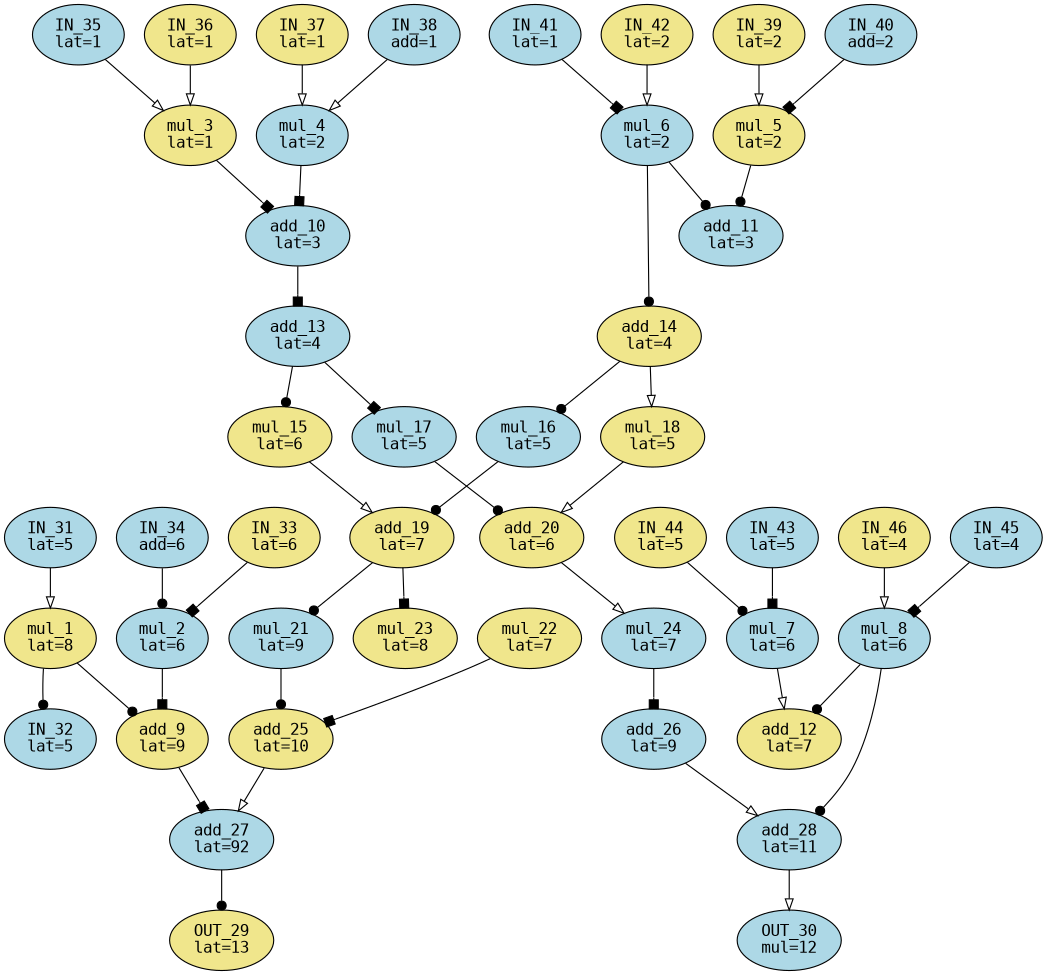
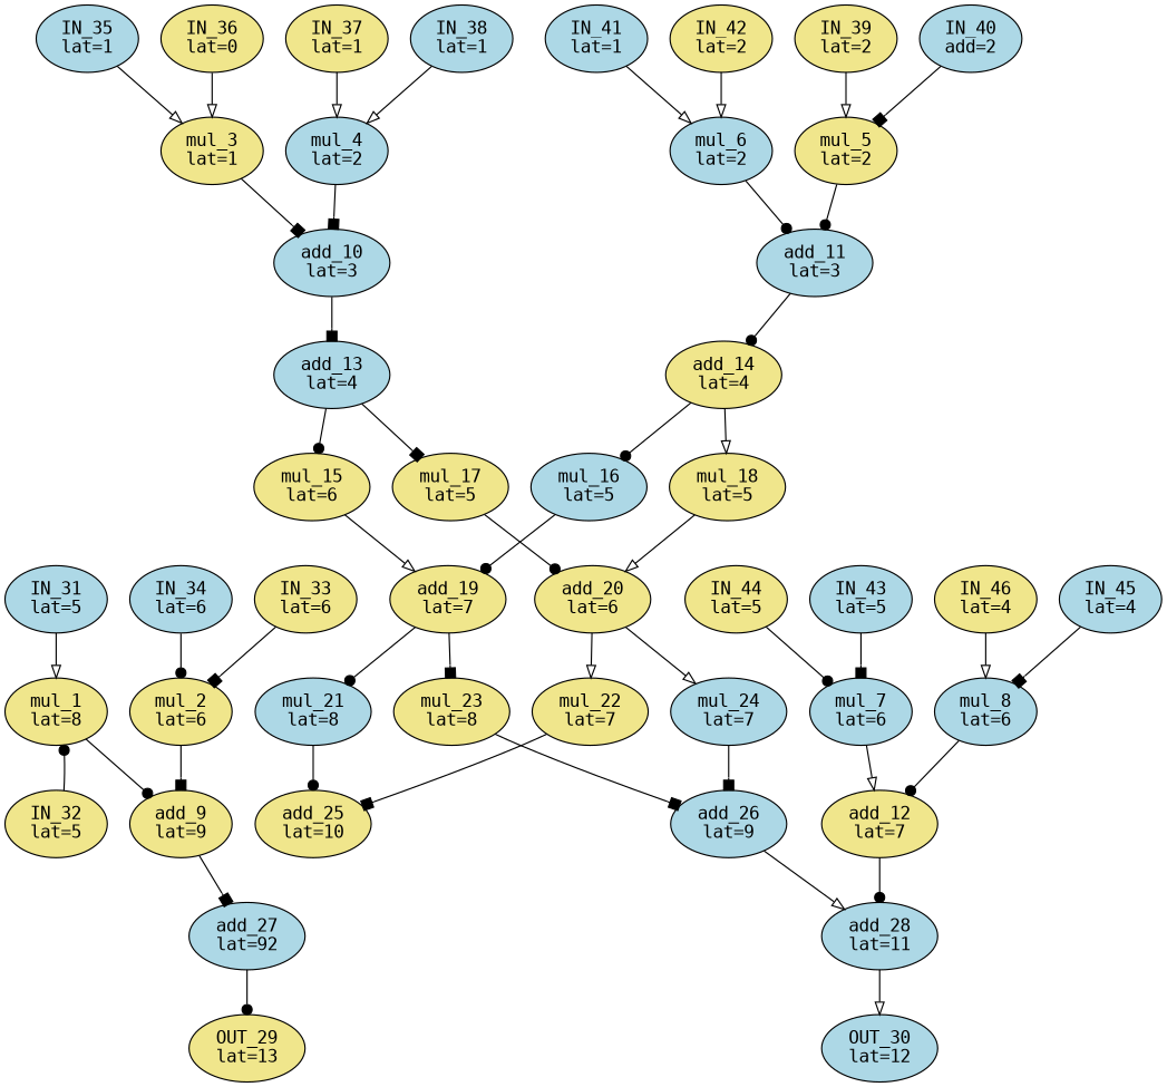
  digraph {
    fontname="DejaVu Sans Mono"
    node [fillcolor=lightblue fontname="DejaVu Sans Mono" style=filled]
    edge [arrowhead=onormal fontname="DejaVu Sans Mono"]
    mul_1 [fillcolor=khaki label="\N\nlat=8"]
    add_9 [fillcolor=khaki label="\N\nlat=9"]
    add_27 [label="\N\nlat=92"]
    IN_31 [label="\N\nlat=5"]
-   IN_32 [label="\N\nlat=5"]
-   mul_2 [label="\N\nlat=6"]
+   IN_32 [fillcolor=khaki label="\N\nlat=5"]
+   mul_2 [fillcolor=khaki label="\N\nlat=6"]
    IN_33 [fillcolor=khaki label="\N\nlat=6"]
-   IN_34 [label="\N\nadd=6"]
+   IN_34 [label="\N\nlat=6"]
    mul_3 [fillcolor=khaki label="\N\nlat=1"]
    add_10 [label="\N\nlat=3"]
    add_13 [label="\N\nlat=4"]
    IN_35 [label="\N\nlat=1"]
-   IN_36 [fillcolor=khaki label="\N\nlat=1"]
+   IN_36 [fillcolor=khaki label="\N\nlat=0"]
    mul_4 [label="\N\nlat=2"]
    IN_37 [fillcolor=khaki label="\N\nlat=1"]
-   IN_38 [label="\N\nadd=1"]
+   IN_38 [label="\N\nlat=1"]
    mul_5 [fillcolor=khaki label="\N\nlat=2"]
    add_11 [label="\N\nlat=3"]
    add_14 [fillcolor=khaki label="\N\nlat=4"]
    IN_39 [fillcolor=khaki label="\N\nlat=2"]
    IN_40 [label="\N\nadd=2"]
    mul_6 [label="\N\nlat=2"]
    IN_41 [label="\N\nlat=1"]
    IN_42 [fillcolor=khaki label="\N\nlat=2"]
    mul_7 [label="\N\nlat=6"]
    add_12 [fillcolor=khaki label="\N\nlat=7"]
    add_28 [label="\N\nlat=11"]
    IN_43 [label="\N\nlat=5"]
    IN_44 [fillcolor=khaki label="\N\nlat=5"]
    mul_8 [label="\N\nlat=6"]
    IN_45 [label="\N\nlat=4"]
    IN_46 [fillcolor=khaki label="\N\nlat=4"]
    OUT_29 [fillcolor=khaki label="\N\nlat=13"]
    mul_15 [fillcolor=khaki label="\N\nlat=6"]
-   mul_17 [label="\N\nlat=5"]
+   mul_17 [fillcolor=khaki label="\N\nlat=5"]
    mul_16 [label="\N\nlat=5"]
    mul_18 [fillcolor=khaki label="\N\nlat=5"]
-   OUT_30 [label="\N\nmul=12"]
+   OUT_30 [label="\N\nlat=12"]
    add_19 [fillcolor=khaki label="\N\nlat=7"]
    add_20 [fillcolor=khaki label="\N\nlat=6"]
-   mul_21 [label="\N\nlat=9"]
+   mul_21 [label="\N\nlat=8"]
    mul_23 [fillcolor=khaki label="\N\nlat=8"]
    mul_22 [fillcolor=khaki label="\N\nlat=7"]
    mul_24 [label="\N\nlat=7"]
    add_25 [fillcolor=khaki label="\N\nlat=10"]
    add_26 [label="\N\nlat=9"]
    mul_1 -> add_9 [arrowhead=dot]
    add_9 -> add_27 [arrowhead=box]
    add_27 -> OUT_29 [arrowhead=dot]
    IN_31 -> mul_1
-   mul_1 -> IN_32 [arrowhead=dot]
+   IN_32 -> mul_1 [arrowhead=dot]
    mul_2 -> add_9 [arrowhead=box]
    IN_33 -> mul_2 [arrowhead=box]
    IN_34 -> mul_2 [arrowhead=dot]
    mul_3 -> add_10 [arrowhead=box]
    add_10 -> add_13 [arrowhead=box]
    add_13 -> mul_15 [arrowhead=dot]
    add_13 -> mul_17 [arrowhead=box]
    IN_35 -> mul_3
    IN_36 -> mul_3
    mul_4 -> add_10 [arrowhead=box]
    IN_37 -> mul_4
    IN_38 -> mul_4
    mul_5 -> add_11 [arrowhead=dot]
-   mul_6 -> add_14 [arrowhead=dot]
+   add_11 -> add_14 [arrowhead=dot]
    add_14 -> mul_16 [arrowhead=dot]
    add_14 -> mul_18
    IN_39 -> mul_5
    IN_40 -> mul_5 [arrowhead=box]
    mul_6 -> add_11 [arrowhead=dot]
-   IN_41 -> mul_6 [arrowhead=box]
+   IN_41 -> mul_6
    IN_42 -> mul_6
    mul_7 -> add_12
-   mul_8 -> add_28 [arrowhead=dot]
+   add_12 -> add_28 [arrowhead=dot]
    add_28 -> OUT_30
    IN_43 -> mul_7 [arrowhead=box]
    IN_44 -> mul_7 [arrowhead=dot]
    mul_8 -> add_12 [arrowhead=dot]
    IN_45 -> mul_8 [arrowhead=box]
    IN_46 -> mul_8
    mul_15 -> add_19
    mul_17 -> add_20 [arrowhead=dot]
    mul_16 -> add_19 [arrowhead=dot]
    mul_18 -> add_20
    add_19 -> mul_21 [arrowhead=dot]
    add_19 -> mul_23 [arrowhead=box]
+   add_20 -> mul_22
    add_20 -> mul_24
    mul_21 -> add_25 [arrowhead=dot]
+   mul_23 -> add_26 [arrowhead=box]
    mul_22 -> add_25 [arrowhead=box]
    mul_24 -> add_26 [arrowhead=box]
-   add_25 -> add_27
    add_26 -> add_28
  }
